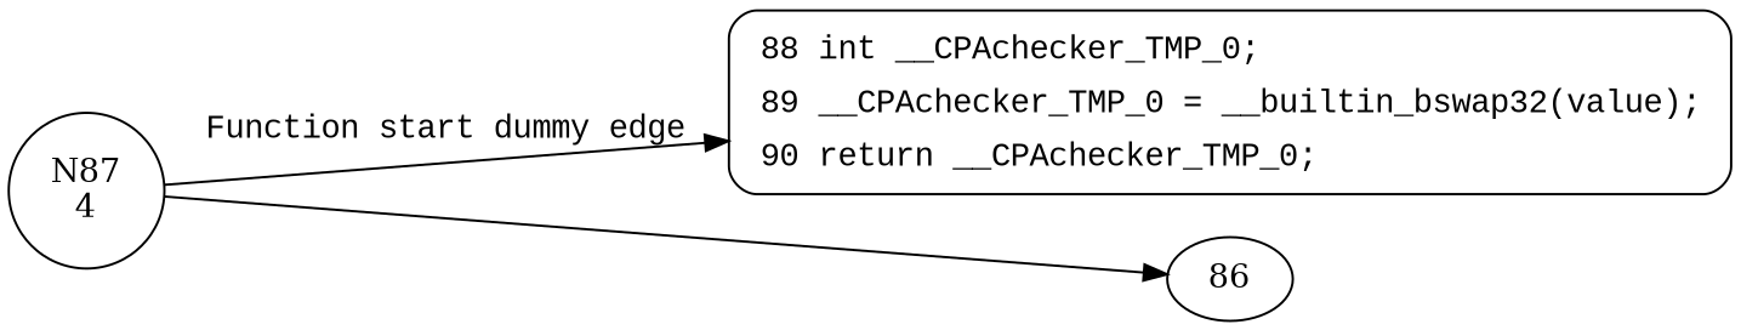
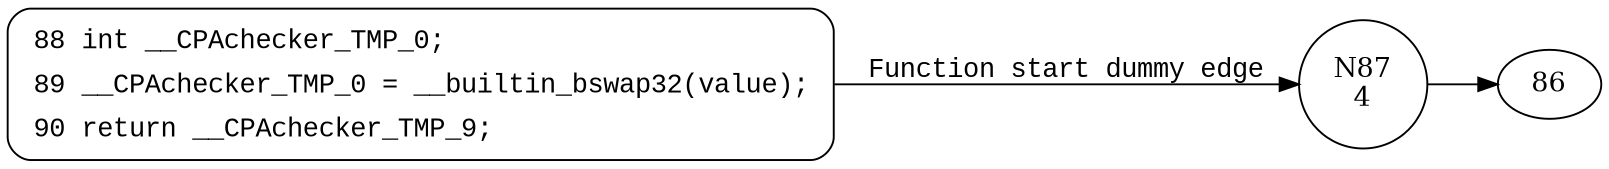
  digraph {
    rankdir=LR
    n1 [label="N87\n4" shape=circle]
-   n2 [fillcolor=white fontname="Courier New" label=<<table border="0" cellborder="0" cellpadding="3" bgcolor="white"><tr><td align="right">88</td><td align="left">int __CPAchecker_TMP_0;</td></tr><tr><td align="right">89</td><td align="left">__CPAchecker_TMP_0 = __builtin_bswap32(value);</td></tr><tr><td align="right">90</td><td align="left">return __CPAchecker_TMP_0;</td></tr></table>> penwidth=1 shape=Mrecord style="filled,bold"]
+   n2 [fillcolor=white fontname="Courier New" label=<<table border="0" cellborder="0" cellpadding="3" bgcolor="white"><tr><td align="right">88</td><td align="left">int __CPAchecker_TMP_0;</td></tr><tr><td align="right">89</td><td align="left">__CPAchecker_TMP_0 = __builtin_bswap32(value);</td></tr><tr><td align="right">90</td><td align="left">return __CPAchecker_TMP_9;</td></tr></table>> penwidth=1 shape=Mrecord style="filled,bold"]
    86
-   n1 -> n2 [fontname="Courier New" label="Function start dummy edge"]
+   n2 -> n1 [fontname="Courier New" label="Function start dummy edge"]
    n1 -> 86
  }
